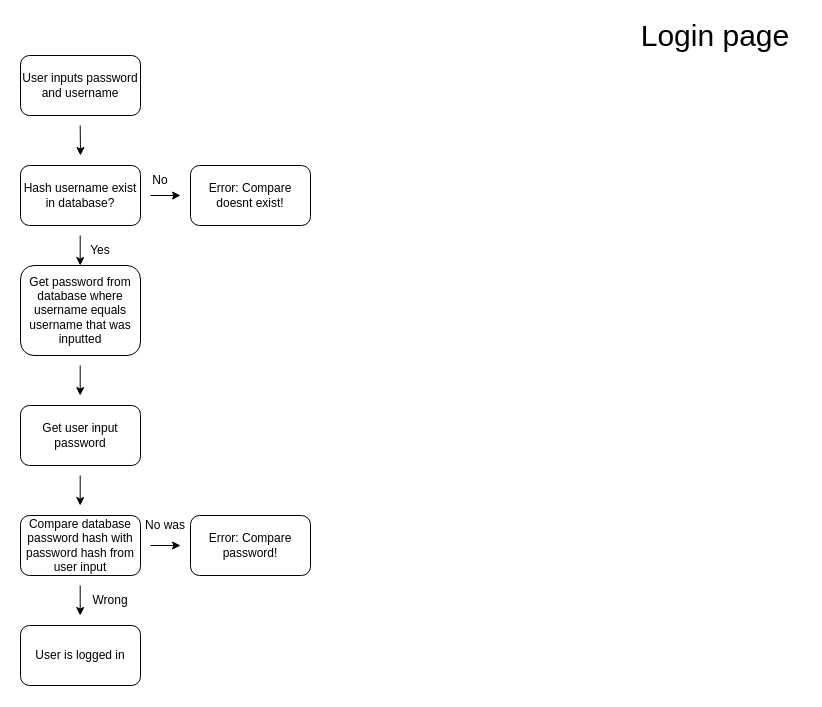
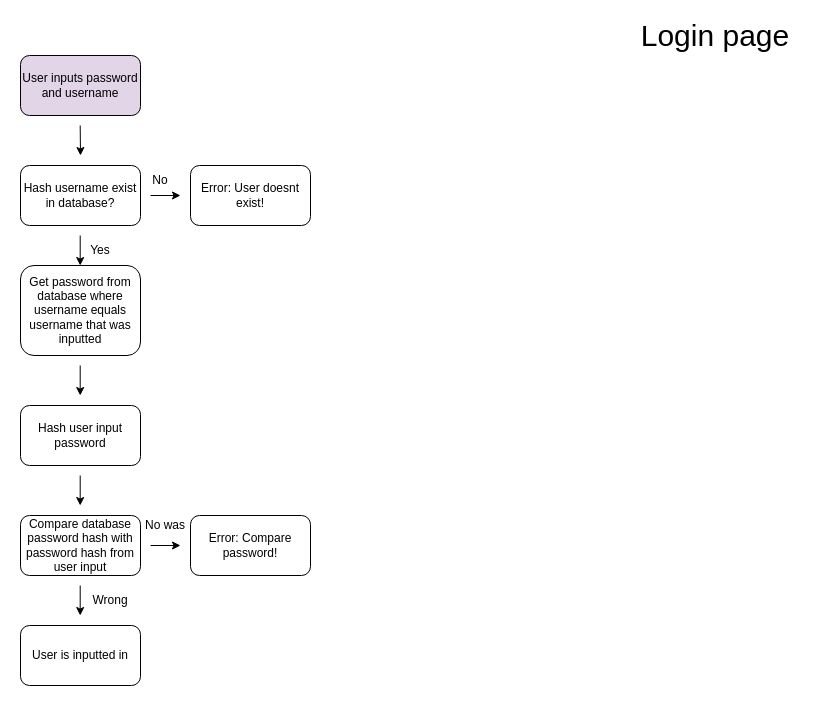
  <mxCell id="0" />
  <mxCell id="1" parent="0" />
- <mxCell id="2" value="User inputs password and username" style="rounded=1;whiteSpace=wrap;html=1;" vertex="1" parent="1"><mxGeometry x="20" y="55" width="120" height="60" as="geometry" /></mxCell>
+ <mxCell id="2" value="User inputs password and username" style="rounded=1;whiteSpace=wrap;html=1;fillColor=#e1d5e7;" vertex="1" parent="1"><mxGeometry x="20" y="55" width="120" height="60" as="geometry" /></mxCell>
  <mxCell id="3" value="" style="endArrow=classic;html=1;rounded=0;" edge="1" parent="1"><mxGeometry width="50" height="50" relative="1" as="geometry"><mxPoint x="79.69" y="125" as="sourcePoint" /><mxPoint x="80" y="155" as="targetPoint" /></mxGeometry></mxCell>
  <mxCell id="4" value="&lt;div&gt;Hash username exist in database?&lt;/div&gt;" style="rounded=1;whiteSpace=wrap;html=1;" vertex="1" parent="1"><mxGeometry x="20" y="165" width="120" height="60" as="geometry" /></mxCell>
  <mxCell id="5" value="" style="endArrow=classic;html=1;rounded=0;" edge="1" parent="1"><mxGeometry width="50" height="50" relative="1" as="geometry"><mxPoint x="150" y="195" as="sourcePoint" /><mxPoint x="180" y="195" as="targetPoint" /></mxGeometry></mxCell>
- <mxCell id="6" value="Error: Compare doesnt exist!" style="rounded=1;whiteSpace=wrap;html=1;" vertex="1" parent="1"><mxGeometry x="190" y="165" width="120" height="60" as="geometry" /></mxCell>
+ <mxCell id="6" value="Error: User doesnt exist!" style="rounded=1;whiteSpace=wrap;html=1;" vertex="1" parent="1"><mxGeometry x="190" y="165" width="120" height="60" as="geometry" /></mxCell>
  <mxCell id="7" value="No" style="text;html=1;align=center;verticalAlign=middle;whiteSpace=wrap;rounded=0;" vertex="1" parent="1"><mxGeometry x="130" y="165" width="60" height="30" as="geometry" /></mxCell>
  <mxCell id="8" value="" style="endArrow=classic;html=1;rounded=0;" edge="1" parent="1"><mxGeometry width="50" height="50" relative="1" as="geometry"><mxPoint x="79.69" y="235" as="sourcePoint" /><mxPoint x="79.69" y="265" as="targetPoint" /></mxGeometry></mxCell>
- <mxCell id="9" value="Get user input password" style="rounded=1;whiteSpace=wrap;html=1;" vertex="1" parent="1"><mxGeometry x="20" y="405" width="120" height="60" as="geometry" /></mxCell>
+ <mxCell id="9" value="Hash user input password" style="rounded=1;whiteSpace=wrap;html=1;" vertex="1" parent="1"><mxGeometry x="20" y="405" width="120" height="60" as="geometry" /></mxCell>
  <mxCell id="10" value="" style="endArrow=classic;html=1;rounded=0;" edge="1" parent="1"><mxGeometry width="50" height="50" relative="1" as="geometry"><mxPoint x="79.69" y="365" as="sourcePoint" /><mxPoint x="79.69" y="395" as="targetPoint" /></mxGeometry></mxCell>
  <mxCell id="11" value="Get password from database where username equals username that was inputted" style="rounded=1;whiteSpace=wrap;html=1;" vertex="1" parent="1"><mxGeometry x="20" y="265" width="120" height="90" as="geometry" /></mxCell>
  <mxCell id="12" value="" style="endArrow=classic;html=1;rounded=0;" edge="1" parent="1"><mxGeometry width="50" height="50" relative="1" as="geometry"><mxPoint x="79.69" y="475" as="sourcePoint" /><mxPoint x="79.69" y="505" as="targetPoint" /></mxGeometry></mxCell>
  <mxCell id="13" value="Compare database password hash with password hash from user input" style="rounded=1;whiteSpace=wrap;html=1;" vertex="1" parent="1"><mxGeometry x="20" y="515" width="120" height="60" as="geometry" /></mxCell>
  <mxCell id="14" value="" style="endArrow=classic;html=1;rounded=0;" edge="1" parent="1"><mxGeometry width="50" height="50" relative="1" as="geometry"><mxPoint x="79.69" y="585" as="sourcePoint" /><mxPoint x="79.69" y="615" as="targetPoint" /></mxGeometry></mxCell>
  <mxCell id="15" value="" style="endArrow=classic;html=1;rounded=0;" edge="1" parent="1"><mxGeometry width="50" height="50" relative="1" as="geometry"><mxPoint x="150" y="545" as="sourcePoint" /><mxPoint x="180" y="545" as="targetPoint" /></mxGeometry></mxCell>
  <mxCell id="16" value="Error: Compare password!" style="rounded=1;whiteSpace=wrap;html=1;" vertex="1" parent="1"><mxGeometry x="190" y="515" width="120" height="60" as="geometry" /></mxCell>
  <mxCell id="17" value="No was" style="text;html=1;align=center;verticalAlign=middle;whiteSpace=wrap;rounded=0;" vertex="1" parent="1"><mxGeometry x="140" y="515" width="50" height="20" as="geometry" /></mxCell>
  <mxCell id="18" value="Wrong" style="text;html=1;align=center;verticalAlign=middle;whiteSpace=wrap;rounded=0;" vertex="1" parent="1"><mxGeometry x="80" y="585" width="60" height="30" as="geometry" /></mxCell>
- <mxCell id="19" value="User is logged in" style="rounded=1;whiteSpace=wrap;html=1;" vertex="1" parent="1"><mxGeometry x="20" y="625" width="120" height="60" as="geometry" /></mxCell>
+ <mxCell id="19" value="User is inputted in" style="rounded=1;whiteSpace=wrap;html=1;" vertex="1" parent="1"><mxGeometry x="20" y="625" width="120" height="60" as="geometry" /></mxCell>
  <mxCell id="20" value="&lt;font style=&quot;font-size: 30px;&quot;&gt;Login page&lt;/font&gt;" style="text;html=1;align=center;verticalAlign=middle;whiteSpace=wrap;rounded=0;" vertex="1" parent="1"><mxGeometry x="630" y="20" width="170" height="30" as="geometry" /></mxCell>
  <mxCell id="21" value="Yes" style="text;html=1;align=center;verticalAlign=middle;whiteSpace=wrap;rounded=0;" vertex="1" parent="1"><mxGeometry x="70" y="235" width="60" height="30" as="geometry" /></mxCell>
